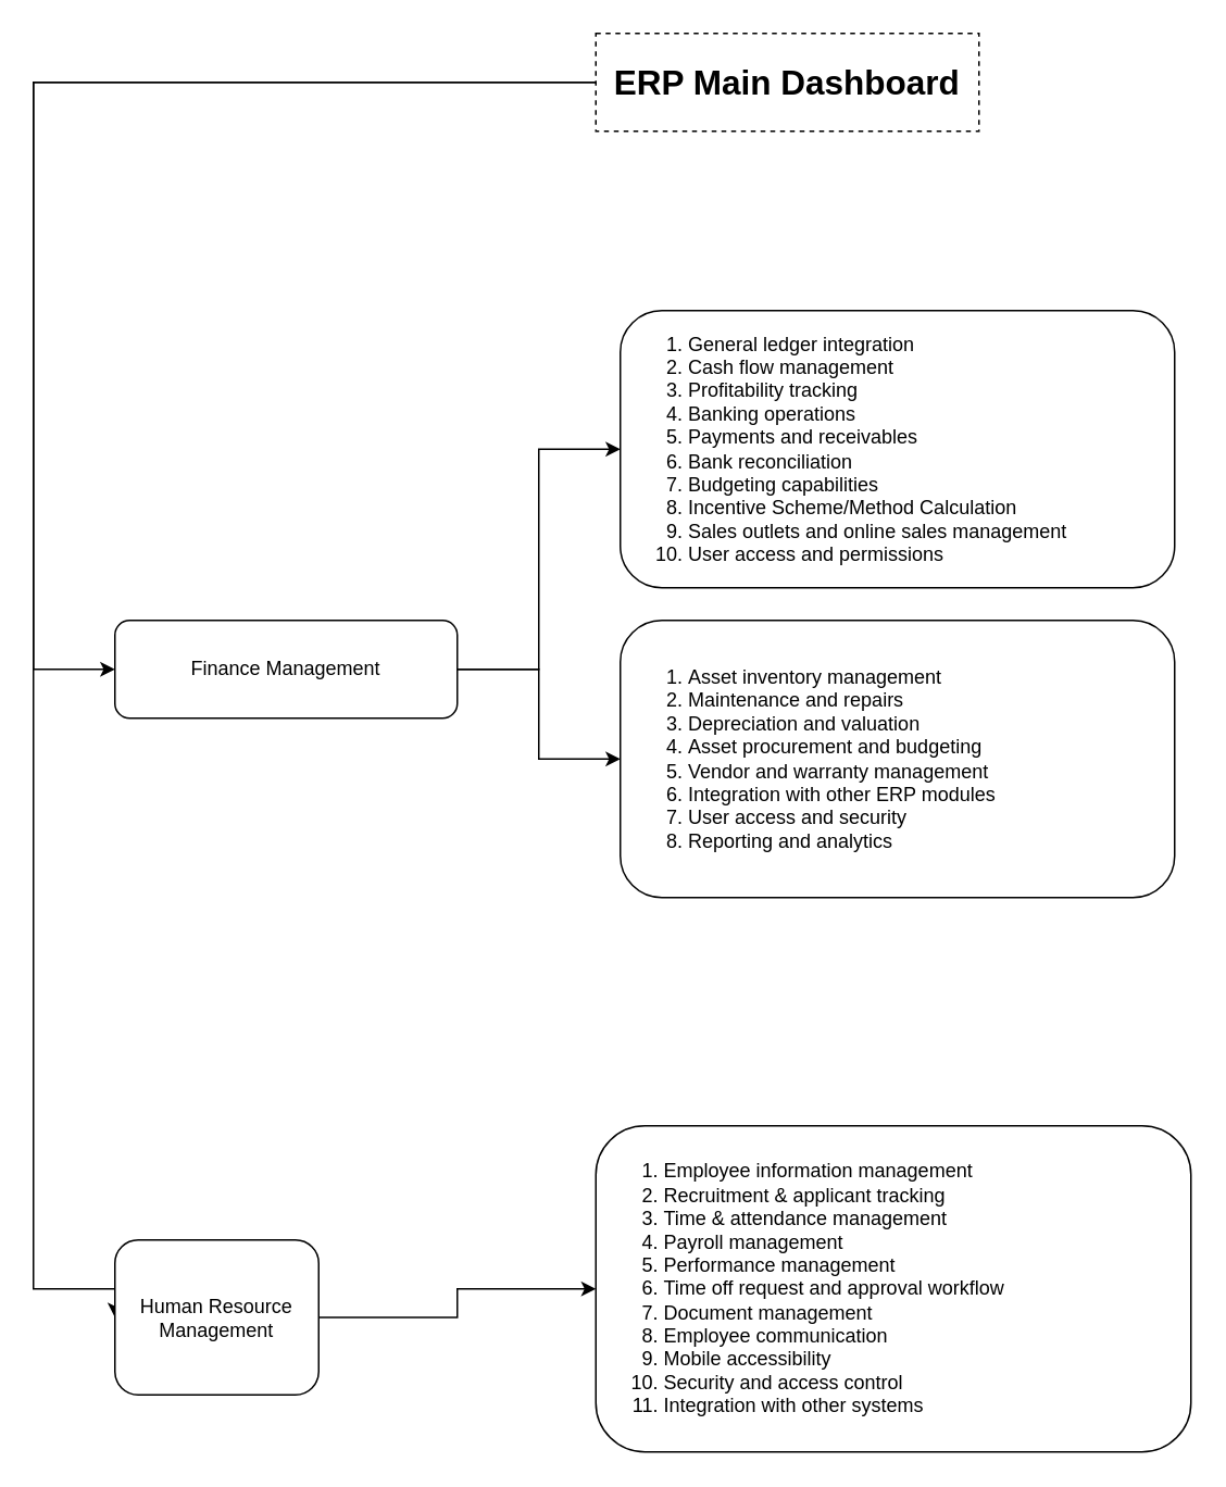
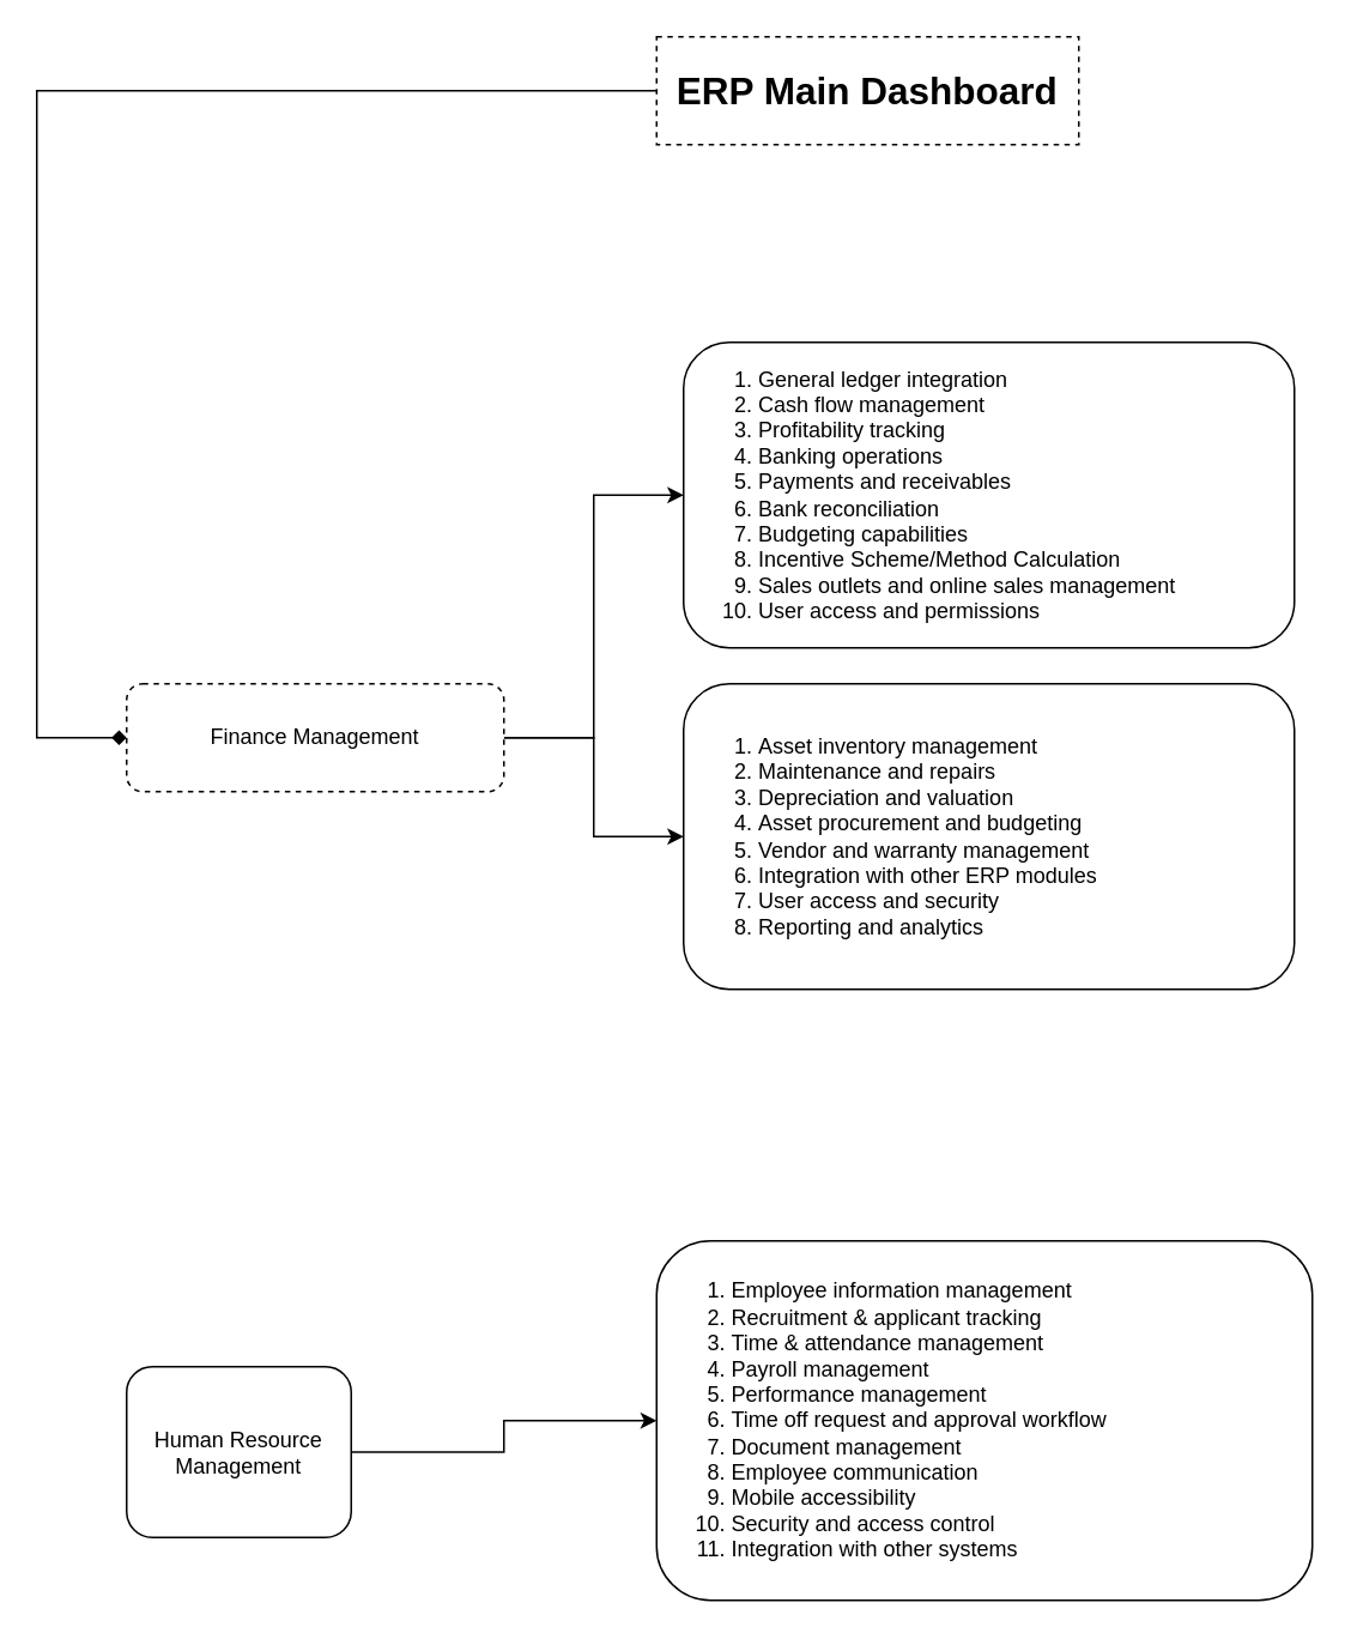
  <mxCell id="0" />
  <mxCell id="1" parent="0" />
- <mxCell id="2" style="edgeStyle=orthogonalEdgeStyle;rounded=0;orthogonalLoop=1;jettySize=auto;html=1;entryX=0;entryY=0.5;entryDx=0;entryDy=0;" parent="1" source="4" target="7" edge="1"><mxGeometry relative="1" as="geometry"><Array as="points"><mxPoint x="20" y="50" /><mxPoint x="20" y="410" /></Array></mxGeometry></mxCell>
- <mxCell id="3" style="edgeStyle=orthogonalEdgeStyle;rounded=0;orthogonalLoop=1;jettySize=auto;html=1;entryX=0;entryY=0.5;entryDx=0;entryDy=0;" parent="1" source="4" target="9" edge="1"><mxGeometry relative="1" as="geometry"><Array as="points"><mxPoint x="20" y="50" /><mxPoint x="20" y="790" /></Array></mxGeometry></mxCell>
+ <mxCell id="2" style="edgeStyle=orthogonalEdgeStyle;rounded=0;orthogonalLoop=1;jettySize=auto;html=1;entryX=0;entryY=0.5;entryDx=0;entryDy=0;endArrow=diamond;" parent="1" source="4" target="7" edge="1"><mxGeometry relative="1" as="geometry"><Array as="points"><mxPoint x="20" y="50" /><mxPoint x="20" y="410" /></Array></mxGeometry></mxCell>
  <mxCell id="4" value="&lt;font style=&quot;font-size: 21px;&quot;&gt;&lt;b&gt;ERP Main Dashboard&lt;/b&gt;&lt;/font&gt;" style="rounded=0;whiteSpace=wrap;html=1;dashed=1;" parent="1" vertex="1"><mxGeometry x="365" y="20" width="235" height="60" as="geometry" /></mxCell>
  <mxCell id="5" value="" style="edgeStyle=orthogonalEdgeStyle;rounded=0;orthogonalLoop=1;jettySize=auto;html=1;entryX=0;entryY=0.5;entryDx=0;entryDy=0;" edge="1" parent="1" source="7" target="10"><mxGeometry relative="1" as="geometry" /></mxCell>
  <mxCell id="6" style="edgeStyle=orthogonalEdgeStyle;rounded=0;orthogonalLoop=1;jettySize=auto;html=1;entryX=0;entryY=0.5;entryDx=0;entryDy=0;" edge="1" parent="1" source="7" target="11"><mxGeometry relative="1" as="geometry" /></mxCell>
- <mxCell id="7" value="Finance Management" style="rounded=1;whiteSpace=wrap;html=1;" parent="1" vertex="1"><mxGeometry x="70" y="380" width="210" height="60" as="geometry" /></mxCell>
+ <mxCell id="7" value="Finance Management" style="rounded=1;whiteSpace=wrap;html=1;dashed=1;" parent="1" vertex="1"><mxGeometry x="70" y="380" width="210" height="60" as="geometry" /></mxCell>
  <mxCell id="8" value="" style="edgeStyle=orthogonalEdgeStyle;rounded=0;orthogonalLoop=1;jettySize=auto;html=1;" edge="1" parent="1" source="9" target="12"><mxGeometry relative="1" as="geometry" /></mxCell>
  <mxCell id="9" value="Human Resource Management" style="rounded=1;whiteSpace=wrap;html=1;" parent="1" vertex="1"><mxGeometry x="70" y="760" width="125" height="95" as="geometry" /></mxCell>
  <mxCell id="10" value="&lt;div&gt;&lt;ol&gt;&lt;li&gt;General ledger integration&lt;/li&gt;&lt;li&gt;Cash flow management&lt;/li&gt;&lt;li&gt;Profitability tracking&lt;/li&gt;&lt;li&gt;Banking operations&lt;/li&gt;&lt;li&gt;Payments and receivables&lt;/li&gt;&lt;li&gt;Bank reconciliation&lt;/li&gt;&lt;li&gt;Budgeting capabilities&lt;/li&gt;&lt;li&gt;Incentive Scheme/Method Calculation&lt;/li&gt;&lt;li&gt;Sales outlets and online sales management&lt;/li&gt;&lt;li&gt;User access and permissions&lt;/li&gt;&lt;/ol&gt;&lt;/div&gt;" style="whiteSpace=wrap;html=1;rounded=1;align=left;" vertex="1" parent="1"><mxGeometry x="380" y="190" width="340" height="170" as="geometry" /></mxCell>
  <mxCell id="11" value="&lt;ol&gt;&lt;li&gt;&lt;span style=&quot;background-color: initial;&quot;&gt;Asset inventory management&lt;/span&gt;&lt;/li&gt;&lt;li&gt;&lt;span style=&quot;background-color: initial;&quot;&gt;Maintenance and repairs&lt;/span&gt;&lt;/li&gt;&lt;li&gt;&lt;span style=&quot;background-color: initial;&quot;&gt;Depreciation and valuation&lt;/span&gt;&lt;/li&gt;&lt;li&gt;&lt;span style=&quot;background-color: initial;&quot;&gt;Asset procurement and budgeting&lt;/span&gt;&lt;/li&gt;&lt;li&gt;&lt;span style=&quot;background-color: initial;&quot;&gt;Vendor and warranty management&lt;/span&gt;&lt;/li&gt;&lt;li&gt;&lt;span style=&quot;background-color: initial;&quot;&gt;Integration with other ERP modules&lt;/span&gt;&lt;/li&gt;&lt;li&gt;&lt;span style=&quot;background-color: initial;&quot;&gt;User access and security&lt;/span&gt;&lt;/li&gt;&lt;li&gt;&lt;span style=&quot;background-color: initial;&quot;&gt;Reporting and analytics&lt;/span&gt;&lt;/li&gt;&lt;/ol&gt;&lt;ol&gt;&lt;/ol&gt;&lt;ol&gt;&lt;/ol&gt;&lt;ol&gt;&lt;/ol&gt;&lt;ol&gt;&lt;/ol&gt;&lt;ol&gt;&lt;/ol&gt;&lt;ol&gt;&lt;/ol&gt;" style="whiteSpace=wrap;html=1;rounded=1;align=left;" vertex="1" parent="1"><mxGeometry x="380" y="380" width="340" height="170" as="geometry" /></mxCell>
  <mxCell id="12" value="&lt;div&gt;&lt;ol&gt;&lt;li&gt;Employee information management&lt;/li&gt;&lt;li&gt;Recruitment &amp;amp; applicant tracking&lt;/li&gt;&lt;li&gt;Time &amp;amp; attendance management&lt;/li&gt;&lt;li&gt;Payroll management&lt;/li&gt;&lt;li&gt;Performance management&lt;/li&gt;&lt;li&gt;Time off request and approval workflow&lt;/li&gt;&lt;li&gt;Document management&lt;/li&gt;&lt;li&gt;Employee communication&lt;/li&gt;&lt;li&gt;Mobile accessibility&lt;/li&gt;&lt;li&gt;Security and access control&lt;/li&gt;&lt;li&gt;Integration with other systems&lt;/li&gt;&lt;/ol&gt;&lt;/div&gt;" style="whiteSpace=wrap;html=1;rounded=1;align=left;" vertex="1" parent="1"><mxGeometry x="365" y="690" width="365" height="200" as="geometry" /></mxCell>
